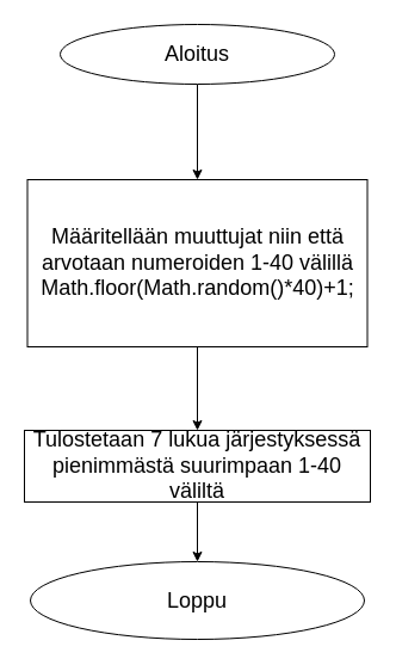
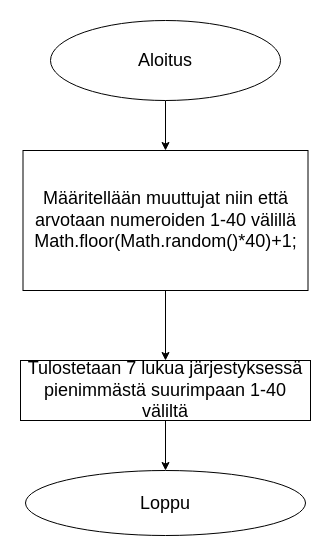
  <mxCell id="0" />
  <mxCell id="1" parent="0" />
  <mxCell id="2" value="" style="edgeStyle=orthogonalEdgeStyle;rounded=0;orthogonalLoop=1;jettySize=auto;html=1;fontSize=18;" edge="1" parent="1" source="3" target="5"><mxGeometry relative="1" as="geometry" /></mxCell>
- <mxCell id="3" value="&lt;font style=&quot;font-size: 18px;&quot;&gt;Aloitus&lt;/font&gt;" style="ellipse;whiteSpace=wrap;html=1;" vertex="1" parent="1"><mxGeometry x="50" y="20" width="230" height="50" as="geometry" /></mxCell>
+ <mxCell id="3" value="&lt;font style=&quot;font-size: 18px;&quot;&gt;Aloitus&lt;/font&gt;" style="ellipse;whiteSpace=wrap;html=1;" vertex="1" parent="1"><mxGeometry x="50" y="20" width="230" height="80" as="geometry" /></mxCell>
  <mxCell id="4" value="" style="edgeStyle=orthogonalEdgeStyle;rounded=0;orthogonalLoop=1;jettySize=auto;html=1;fontSize=18;" edge="1" parent="1" source="5" target="7"><mxGeometry relative="1" as="geometry" /></mxCell>
  <mxCell id="5" value="Määritellään muuttujat niin että arvotaan numeroiden 1-40 välillä Math.floor(Math.random()*40)+1;" style="rounded=0;whiteSpace=wrap;html=1;fontSize=18;" vertex="1" parent="1"><mxGeometry x="22.5" y="150" width="285" height="140" as="geometry" /></mxCell>
  <mxCell id="6" value="" style="edgeStyle=orthogonalEdgeStyle;rounded=0;orthogonalLoop=1;jettySize=auto;html=1;fontSize=18;" edge="1" parent="1" source="7" target="8"><mxGeometry relative="1" as="geometry" /></mxCell>
  <mxCell id="7" value="Tulostetaan 7 lukua järjestyksessä pienimmästä suurimpaan 1-40 väliltä" style="rounded=0;whiteSpace=wrap;html=1;fontSize=18;" vertex="1" parent="1"><mxGeometry x="20" y="360" width="290" height="60" as="geometry" /></mxCell>
  <mxCell id="8" value="Loppu" style="ellipse;whiteSpace=wrap;html=1;fontSize=18;" vertex="1" parent="1"><mxGeometry x="25" y="470" width="280" height="65" as="geometry" /></mxCell>
